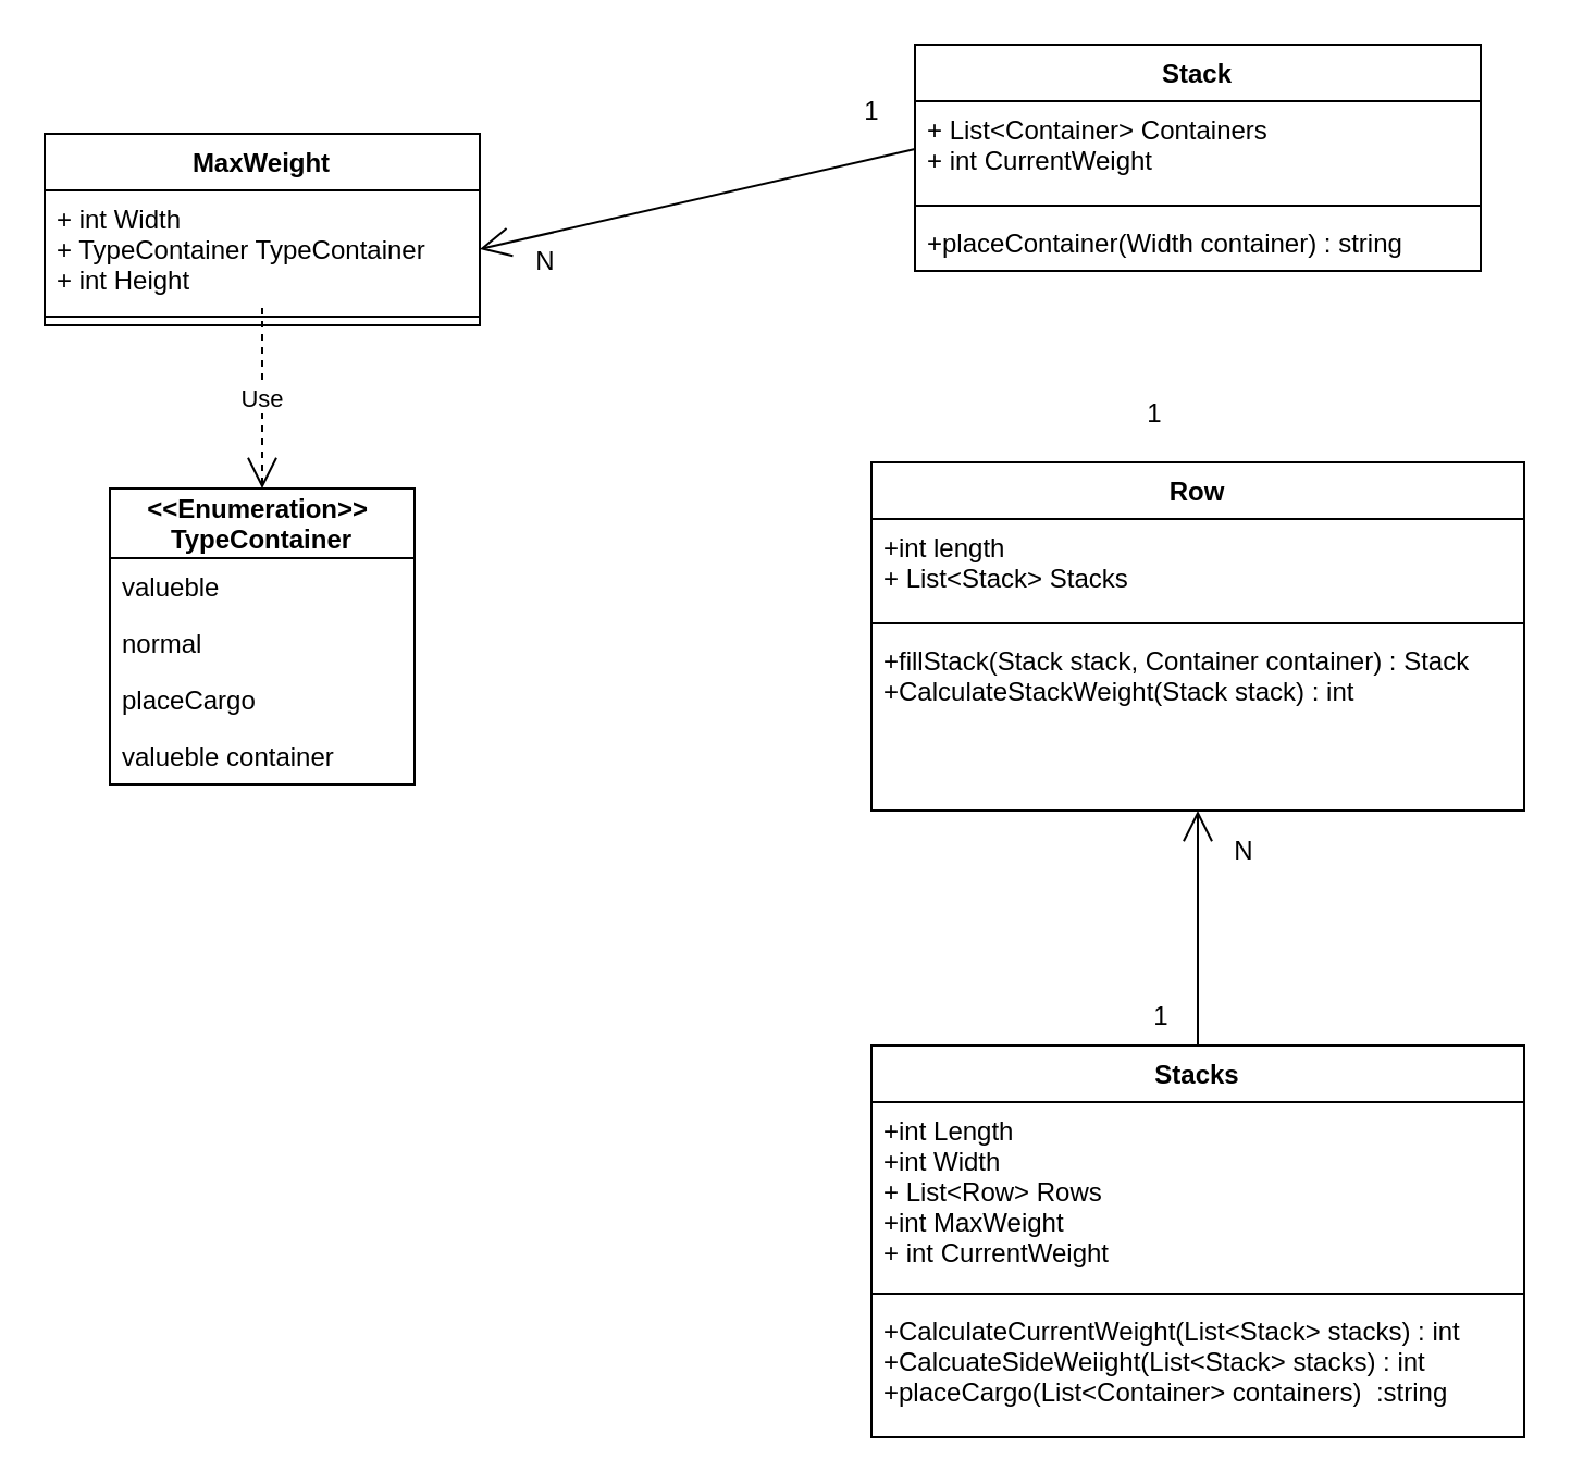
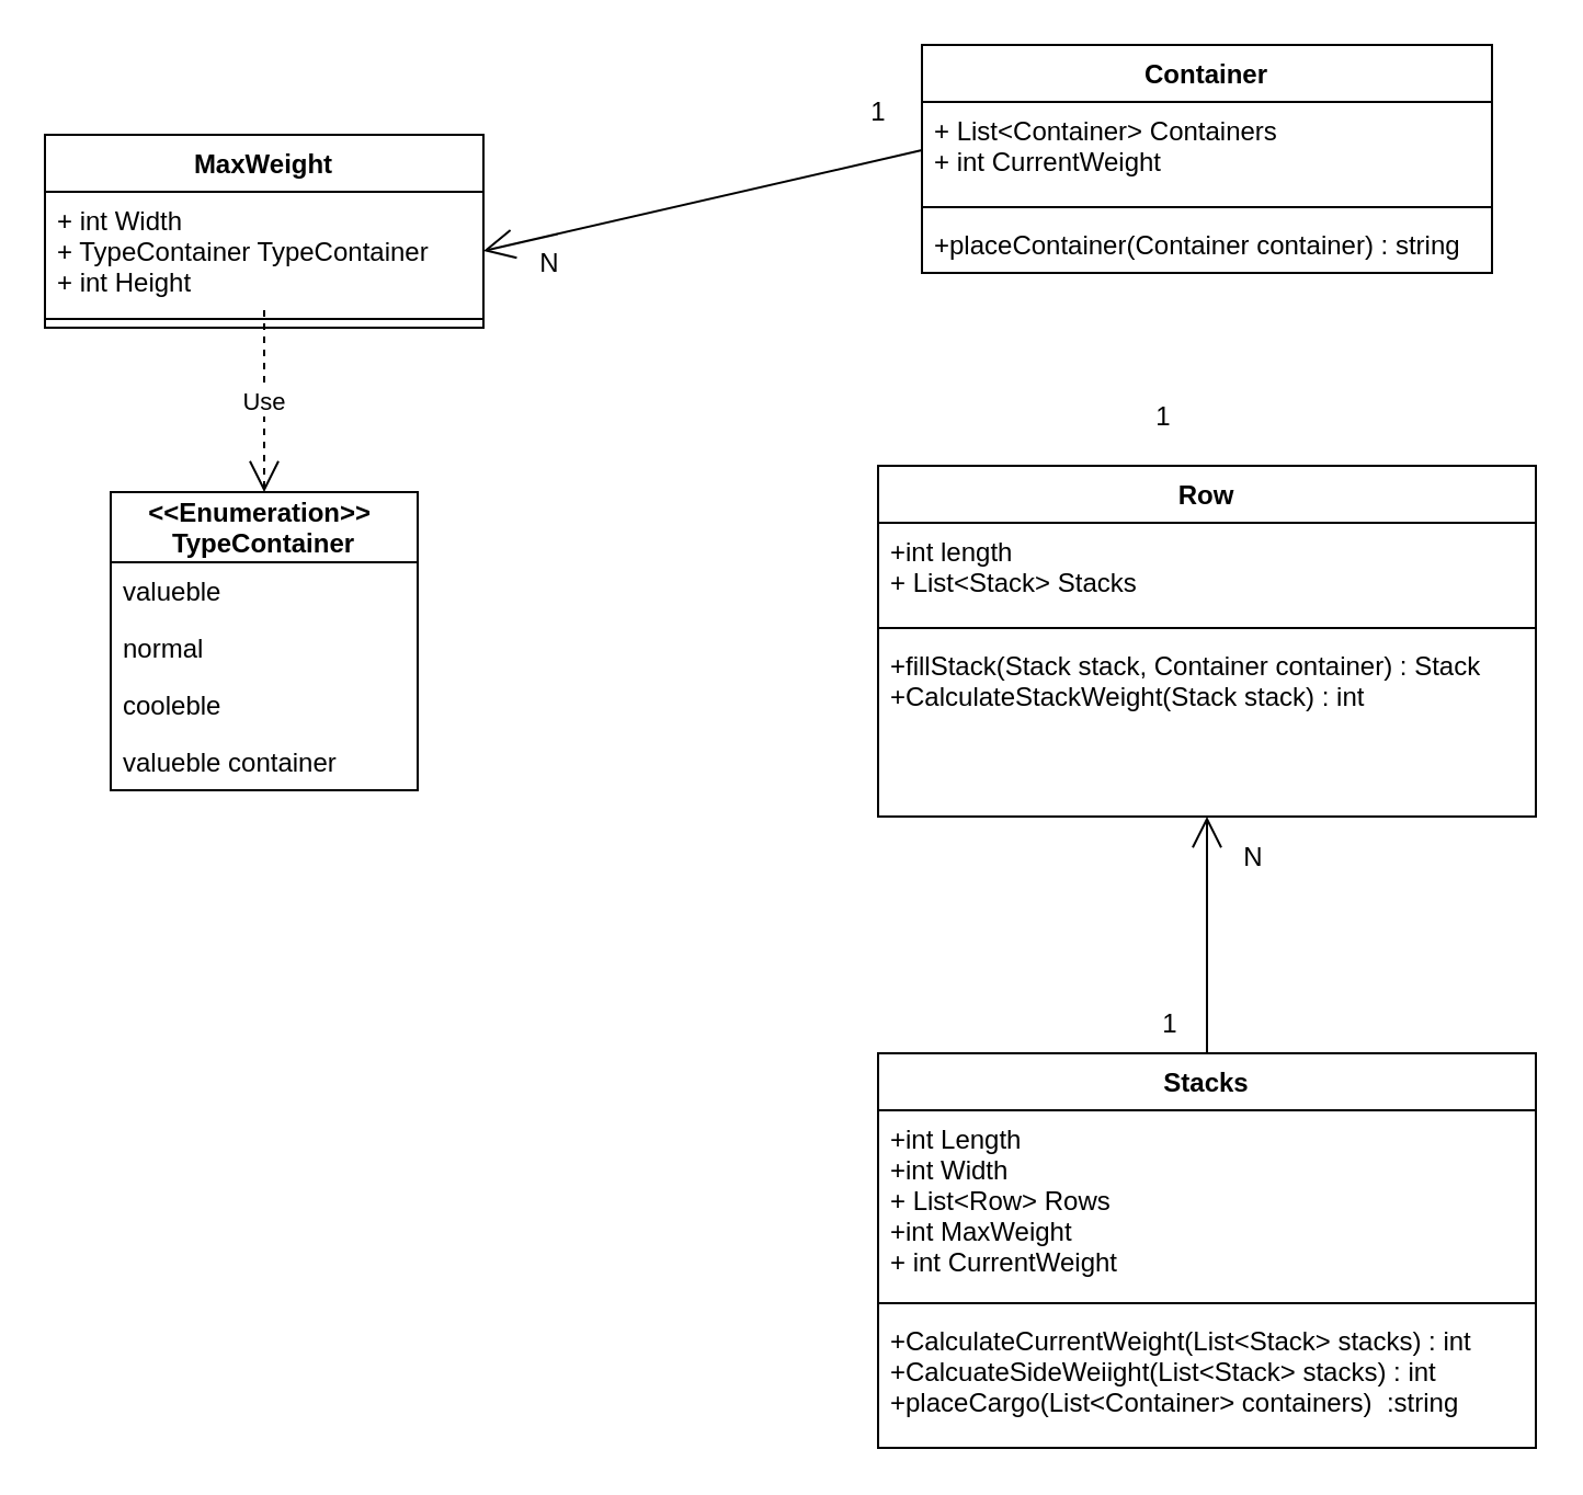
  <mxCell id="0" />
  <mxCell id="1" parent="0" />
  <mxCell id="2" value="Stacks" style="swimlane;fontStyle=1;align=center;verticalAlign=top;childLayout=stackLayout;horizontal=1;startSize=26;horizontalStack=0;resizeParent=1;resizeParentMax=0;resizeLast=0;collapsible=1;marginBottom=0;" parent="1" vertex="1"><mxGeometry x="400" y="480" width="300" height="180" as="geometry" /></mxCell>
  <mxCell id="3" value="+int Length&#10;+int Width&#10;+ List&lt;Row&gt; Rows&#10;+int MaxWeight&#10;+ int CurrentWeight" style="text;strokeColor=none;fillColor=none;align=left;verticalAlign=top;spacingLeft=4;spacingRight=4;overflow=hidden;rotatable=0;points=[[0,0.5],[1,0.5]];portConstraint=eastwest;" parent="2" vertex="1"><mxGeometry y="26" width="300" height="84" as="geometry" /></mxCell>
  <mxCell id="4" value="" style="line;strokeWidth=1;fillColor=none;align=left;verticalAlign=middle;spacingTop=-1;spacingLeft=3;spacingRight=3;rotatable=0;labelPosition=right;points=[];portConstraint=eastwest;" parent="2" vertex="1"><mxGeometry y="110" width="300" height="8" as="geometry" /></mxCell>
  <mxCell id="5" value="+CalculateCurrentWeight(List&lt;Stack&gt; stacks) : int&#10;+CalcuateSideWeiight(List&lt;Stack&gt; stacks) : int&#10;+placeCargo(List&lt;Container&gt; containers)  :string" style="text;strokeColor=none;fillColor=none;align=left;verticalAlign=top;spacingLeft=4;spacingRight=4;overflow=hidden;rotatable=0;points=[[0,0.5],[1,0.5]];portConstraint=eastwest;" parent="2" vertex="1"><mxGeometry y="118" width="300" height="62" as="geometry" /></mxCell>
  <mxCell id="6" value="MaxWeight" style="swimlane;fontStyle=1;align=center;verticalAlign=top;childLayout=stackLayout;horizontal=1;startSize=26;horizontalStack=0;resizeParent=1;resizeParentMax=0;resizeLast=0;collapsible=1;marginBottom=0;" parent="1" vertex="1"><mxGeometry x="20" y="61" width="200" height="88" as="geometry" /></mxCell>
  <mxCell id="7" value="+ int Width&#10;+ TypeContainer TypeContainer&#10;+ int Height" style="text;strokeColor=none;fillColor=none;align=left;verticalAlign=top;spacingLeft=4;spacingRight=4;overflow=hidden;rotatable=0;points=[[0,0.5],[1,0.5]];portConstraint=eastwest;" parent="6" vertex="1"><mxGeometry y="26" width="200" height="54" as="geometry" /></mxCell>
  <mxCell id="8" value="" style="line;strokeWidth=1;fillColor=none;align=left;verticalAlign=middle;spacingTop=-1;spacingLeft=3;spacingRight=3;rotatable=0;labelPosition=right;points=[];portConstraint=eastwest;" parent="6" vertex="1"><mxGeometry y="80" width="200" height="8" as="geometry" /></mxCell>
  <mxCell id="9" value="&lt;&lt;Enumeration&gt;&gt; &#10;TypeContainer" style="swimlane;fontStyle=1;childLayout=stackLayout;horizontal=1;startSize=32;fillColor=none;horizontalStack=0;resizeParent=1;resizeParentMax=0;resizeLast=0;collapsible=1;marginBottom=0;" parent="1" vertex="1"><mxGeometry x="50" y="224" width="140" height="136" as="geometry" /></mxCell>
  <mxCell id="10" value="valueble " style="text;strokeColor=none;fillColor=none;align=left;verticalAlign=top;spacingLeft=4;spacingRight=4;overflow=hidden;rotatable=0;points=[[0,0.5],[1,0.5]];portConstraint=eastwest;" parent="9" vertex="1"><mxGeometry y="32" width="140" height="26" as="geometry" /></mxCell>
  <mxCell id="11" value="normal" style="text;strokeColor=none;fillColor=none;align=left;verticalAlign=top;spacingLeft=4;spacingRight=4;overflow=hidden;rotatable=0;points=[[0,0.5],[1,0.5]];portConstraint=eastwest;" parent="9" vertex="1"><mxGeometry y="58" width="140" height="26" as="geometry" /></mxCell>
- <mxCell id="12" value="placeCargo" style="text;strokeColor=none;fillColor=none;align=left;verticalAlign=top;spacingLeft=4;spacingRight=4;overflow=hidden;rotatable=0;points=[[0,0.5],[1,0.5]];portConstraint=eastwest;" parent="9" vertex="1"><mxGeometry y="84" width="140" height="26" as="geometry" /></mxCell>
+ <mxCell id="12" value="cooleble" style="text;strokeColor=none;fillColor=none;align=left;verticalAlign=top;spacingLeft=4;spacingRight=4;overflow=hidden;rotatable=0;points=[[0,0.5],[1,0.5]];portConstraint=eastwest;" parent="9" vertex="1"><mxGeometry y="84" width="140" height="26" as="geometry" /></mxCell>
  <mxCell id="13" value="valueble container" style="text;strokeColor=none;fillColor=none;align=left;verticalAlign=top;spacingLeft=4;spacingRight=4;overflow=hidden;rotatable=0;points=[[0,0.5],[1,0.5]];portConstraint=eastwest;" parent="9" vertex="1"><mxGeometry y="110" width="140" height="26" as="geometry" /></mxCell>
  <mxCell id="14" value="Row" style="swimlane;fontStyle=1;align=center;verticalAlign=top;childLayout=stackLayout;horizontal=1;startSize=26;horizontalStack=0;resizeParent=1;resizeParentMax=0;resizeLast=0;collapsible=1;marginBottom=0;" parent="1" vertex="1"><mxGeometry x="400" y="212" width="300" height="160" as="geometry" /></mxCell>
  <mxCell id="15" value="+int length&#10;+ List&lt;Stack&gt; Stacks" style="text;strokeColor=none;fillColor=none;align=left;verticalAlign=top;spacingLeft=4;spacingRight=4;overflow=hidden;rotatable=0;points=[[0,0.5],[1,0.5]];portConstraint=eastwest;" parent="14" vertex="1"><mxGeometry y="26" width="300" height="44" as="geometry" /></mxCell>
  <mxCell id="16" value="" style="line;strokeWidth=1;fillColor=none;align=left;verticalAlign=middle;spacingTop=-1;spacingLeft=3;spacingRight=3;rotatable=0;labelPosition=right;points=[];portConstraint=eastwest;" parent="14" vertex="1"><mxGeometry y="70" width="300" height="8" as="geometry" /></mxCell>
  <mxCell id="17" value="+fillStack(Stack stack, Container container) : Stack&#10;+CalculateStackWeight(Stack stack) : int" style="text;strokeColor=none;fillColor=none;align=left;verticalAlign=top;spacingLeft=4;spacingRight=4;overflow=hidden;rotatable=0;points=[[0,0.5],[1,0.5]];portConstraint=eastwest;" parent="14" vertex="1"><mxGeometry y="78" width="300" height="82" as="geometry" /></mxCell>
- <mxCell id="18" value="Stack" style="swimlane;fontStyle=1;align=center;verticalAlign=top;childLayout=stackLayout;horizontal=1;startSize=26;horizontalStack=0;resizeParent=1;resizeParentMax=0;resizeLast=0;collapsible=1;marginBottom=0;" parent="1" vertex="1"><mxGeometry x="420" y="20" width="260" height="104" as="geometry" /></mxCell>
+ <mxCell id="18" value="Container" style="swimlane;fontStyle=1;align=center;verticalAlign=top;childLayout=stackLayout;horizontal=1;startSize=26;horizontalStack=0;resizeParent=1;resizeParentMax=0;resizeLast=0;collapsible=1;marginBottom=0;" parent="1" vertex="1"><mxGeometry x="420" y="20" width="260" height="104" as="geometry" /></mxCell>
  <mxCell id="19" value="+ List&lt;Container&gt; Containers&#10;+ int CurrentWeight" style="text;strokeColor=none;fillColor=none;align=left;verticalAlign=top;spacingLeft=4;spacingRight=4;overflow=hidden;rotatable=0;points=[[0,0.5],[1,0.5]];portConstraint=eastwest;" parent="18" vertex="1"><mxGeometry y="26" width="260" height="44" as="geometry" /></mxCell>
  <mxCell id="20" value="" style="line;strokeWidth=1;fillColor=none;align=left;verticalAlign=middle;spacingTop=-1;spacingLeft=3;spacingRight=3;rotatable=0;labelPosition=right;points=[];portConstraint=eastwest;" parent="18" vertex="1"><mxGeometry y="70" width="260" height="8" as="geometry" /></mxCell>
- <mxCell id="21" value="+placeContainer(Width container) : string" style="text;strokeColor=none;fillColor=none;align=left;verticalAlign=top;spacingLeft=4;spacingRight=4;overflow=hidden;rotatable=0;points=[[0,0.5],[1,0.5]];portConstraint=eastwest;" parent="18" vertex="1"><mxGeometry y="78" width="260" height="26" as="geometry" /></mxCell>
+ <mxCell id="21" value="+placeContainer(Container container) : string" style="text;strokeColor=none;fillColor=none;align=left;verticalAlign=top;spacingLeft=4;spacingRight=4;overflow=hidden;rotatable=0;points=[[0,0.5],[1,0.5]];portConstraint=eastwest;" parent="18" vertex="1"><mxGeometry y="78" width="260" height="26" as="geometry" /></mxCell>
  <mxCell id="22" value="Use" style="endArrow=open;endSize=12;dashed=1;html=1;entryX=0.5;entryY=0;entryDx=0;entryDy=0;" edge="1" parent="1" source="7" target="9"><mxGeometry width="160" relative="1" as="geometry"><mxPoint x="74" y="179.004" as="sourcePoint" /><mxPoint x="340" y="460" as="targetPoint" /></mxGeometry></mxCell>
  <mxCell id="23" value="" style="endArrow=open;endFill=1;endSize=12;html=1;exitX=0;exitY=0.5;exitDx=0;exitDy=0;entryX=1;entryY=0.5;entryDx=0;entryDy=0;" edge="1" parent="1" source="19" target="7"><mxGeometry width="160" relative="1" as="geometry"><mxPoint x="240" y="90" as="sourcePoint" /><mxPoint x="400" y="90" as="targetPoint" /></mxGeometry></mxCell>
  <mxCell id="24" value="N" style="text;html=1;align=center;verticalAlign=middle;resizable=0;points=[];autosize=1;" vertex="1" parent="1"><mxGeometry x="240" y="110" width="20" height="20" as="geometry" /></mxCell>
  <mxCell id="25" value="1" style="text;html=1;align=center;verticalAlign=middle;resizable=0;points=[];autosize=1;" vertex="1" parent="1"><mxGeometry x="390" y="41" width="20" height="20" as="geometry" /></mxCell>
  <mxCell id="26" value="1" style="text;html=1;align=center;verticalAlign=middle;resizable=0;points=[];autosize=1;" vertex="1" parent="1"><mxGeometry x="520" y="180" width="20" height="20" as="geometry" /></mxCell>
  <mxCell id="27" value="" style="endArrow=open;endFill=1;endSize=12;html=1;exitX=0.5;exitY=0;exitDx=0;exitDy=0;entryX=0.5;entryY=1;entryDx=0;entryDy=0;entryPerimeter=0;" edge="1" parent="1" source="2" target="17"><mxGeometry width="160" relative="1" as="geometry"><mxPoint x="560" y="222" as="sourcePoint" /><mxPoint x="530" y="400" as="targetPoint" /><Array as="points"><mxPoint x="550" y="420" /></Array></mxGeometry></mxCell>
  <mxCell id="28" value="N" style="text;html=1;align=center;verticalAlign=middle;resizable=0;points=[];labelBackgroundColor=#ffffff;" vertex="1" connectable="0" parent="27"><mxGeometry x="0.585" y="2" relative="1" as="geometry"><mxPoint x="22" y="-4" as="offset" /></mxGeometry></mxCell>
  <mxCell id="29" value="1" style="text;html=1;align=center;verticalAlign=middle;resizable=0;points=[];labelBackgroundColor=#ffffff;" vertex="1" connectable="0" parent="1"><mxGeometry x="510" y="470" as="geometry"><mxPoint x="22" y="-4" as="offset" /></mxGeometry></mxCell>
